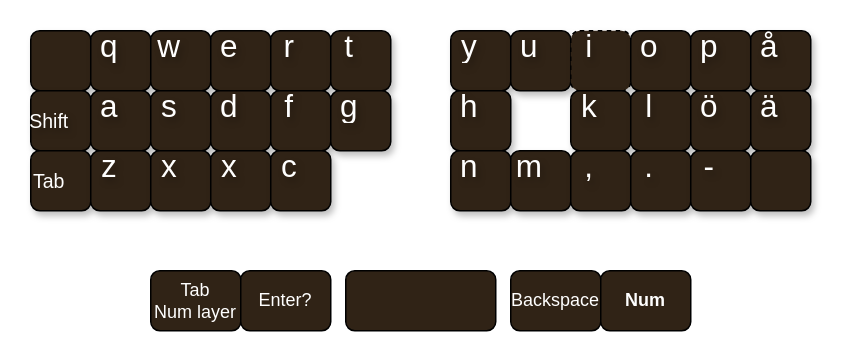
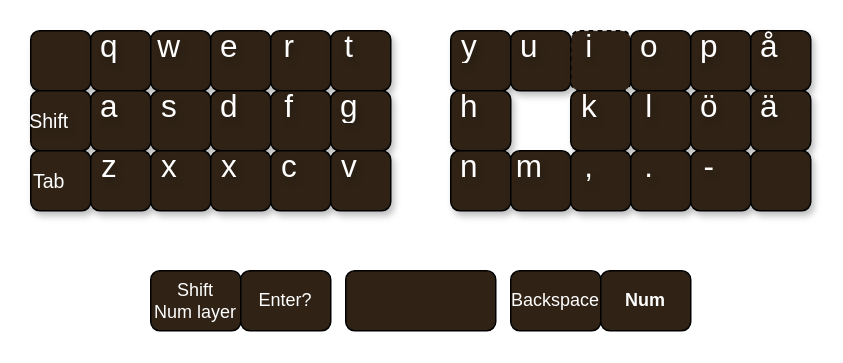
  <mxCell id="0" />
  <mxCell id="1" parent="0" />
  <mxCell id="2" value="" style="whiteSpace=wrap;html=1;aspect=fixed;fillColor=#302316;perimeterSpacing=0;rounded=1;shadow=1;textShadow=1;fontSize=21;labelPosition=center;verticalLabelPosition=middle;align=center;verticalAlign=middle;spacingLeft=-15;spacingTop=-20;spacing=0;fontColor=#FFFFFF;" parent="1" vertex="1"><mxGeometry x="20" y="20" width="40" height="40" as="geometry" /></mxCell>
  <mxCell id="3" value="&lt;font&gt;q&lt;/font&gt;" style="whiteSpace=wrap;html=1;aspect=fixed;fillColor=#302316;perimeterSpacing=0;rounded=1;shadow=1;textShadow=1;fontSize=21;labelPosition=center;verticalLabelPosition=middle;align=center;verticalAlign=middle;spacingLeft=-15;spacingTop=-20;spacing=0;fontColor=#FFFFFF;" parent="1" vertex="1"><mxGeometry x="60" y="20" width="40" height="40" as="geometry" /></mxCell>
  <mxCell id="4" value="&lt;font&gt;w&lt;/font&gt;" style="whiteSpace=wrap;html=1;aspect=fixed;fillColor=#302316;perimeterSpacing=0;rounded=1;shadow=1;textShadow=1;fontSize=21;labelPosition=center;verticalLabelPosition=middle;align=center;verticalAlign=middle;spacingLeft=-15;spacingTop=-20;spacing=0;fontColor=#FFFFFF;" parent="1" vertex="1"><mxGeometry x="100" y="20" width="40" height="40" as="geometry" /></mxCell>
  <mxCell id="5" value="e" style="whiteSpace=wrap;html=1;aspect=fixed;fillColor=#302316;perimeterSpacing=0;rounded=1;shadow=1;textShadow=1;fontSize=21;labelPosition=center;verticalLabelPosition=middle;align=center;verticalAlign=middle;spacingLeft=-15;spacingTop=-20;spacing=0;fontColor=#FFFFFF;" parent="1" vertex="1"><mxGeometry x="140" y="20" width="40" height="40" as="geometry" /></mxCell>
  <mxCell id="6" value="&lt;font&gt;r&lt;/font&gt;" style="whiteSpace=wrap;html=1;aspect=fixed;fillColor=#302316;perimeterSpacing=0;rounded=1;shadow=1;textShadow=1;fontSize=21;labelPosition=center;verticalLabelPosition=middle;align=center;verticalAlign=middle;spacingLeft=-15;spacingTop=-20;spacing=0;fontColor=#FFFFFF;" parent="1" vertex="1"><mxGeometry x="180" y="20" width="40" height="40" as="geometry" /></mxCell>
  <mxCell id="7" value="&lt;font&gt;t&lt;/font&gt;" style="whiteSpace=wrap;html=1;aspect=fixed;fillColor=#302316;perimeterSpacing=0;rounded=1;shadow=1;textShadow=1;fontSize=21;labelPosition=center;verticalLabelPosition=middle;align=center;verticalAlign=middle;spacingLeft=-15;spacingTop=-20;spacing=0;fontColor=#FFFFFF;" parent="1" vertex="1"><mxGeometry x="220" y="20" width="40" height="40" as="geometry" /></mxCell>
  <mxCell id="8" value="Shift" style="whiteSpace=wrap;html=1;aspect=fixed;fillColor=#302316;perimeterSpacing=0;rounded=1;shadow=1;textShadow=1;fontSize=13;labelPosition=center;verticalLabelPosition=middle;align=center;verticalAlign=middle;spacingLeft=-15;spacingTop=0;spacing=0;fontColor=#FFFFFF;" parent="1" vertex="1"><mxGeometry x="20" y="60" width="40" height="40" as="geometry" /></mxCell>
  <mxCell id="9" value="&lt;font&gt;a&lt;/font&gt;" style="whiteSpace=wrap;html=1;aspect=fixed;fillColor=#302316;perimeterSpacing=0;rounded=1;shadow=1;textShadow=1;fontSize=21;labelPosition=center;verticalLabelPosition=middle;align=center;verticalAlign=middle;spacingLeft=-15;spacingTop=-20;spacing=0;fontColor=#FFFFFF;" parent="1" vertex="1"><mxGeometry x="60" y="60" width="40" height="40" as="geometry" /></mxCell>
  <mxCell id="10" value="&lt;font&gt;s&lt;/font&gt;" style="whiteSpace=wrap;html=1;aspect=fixed;fillColor=#302316;perimeterSpacing=0;rounded=1;shadow=1;textShadow=1;fontSize=21;labelPosition=center;verticalLabelPosition=middle;align=center;verticalAlign=middle;spacingLeft=-15;spacingTop=-20;spacing=0;fontColor=#FFFFFF;" parent="1" vertex="1"><mxGeometry x="100" y="60" width="40" height="40" as="geometry" /></mxCell>
  <mxCell id="11" value="d" style="whiteSpace=wrap;html=1;aspect=fixed;fillColor=#302316;perimeterSpacing=0;rounded=1;shadow=1;textShadow=1;fontSize=21;labelPosition=center;verticalLabelPosition=middle;align=center;verticalAlign=middle;spacingLeft=-15;spacingTop=-20;spacing=0;fontColor=#FFFFFF;" parent="1" vertex="1"><mxGeometry x="140" y="60" width="40" height="40" as="geometry" /></mxCell>
  <mxCell id="12" value="f" style="whiteSpace=wrap;html=1;aspect=fixed;fillColor=#302316;perimeterSpacing=0;rounded=1;shadow=1;textShadow=1;fontSize=21;labelPosition=center;verticalLabelPosition=middle;align=center;verticalAlign=middle;spacingLeft=-15;spacingTop=-20;spacing=0;fontColor=#FFFFFF;" parent="1" vertex="1"><mxGeometry x="180" y="60" width="40" height="40" as="geometry" /></mxCell>
  <mxCell id="13" value="&lt;font&gt;g&lt;/font&gt;" style="whiteSpace=wrap;html=1;aspect=fixed;fillColor=#302316;perimeterSpacing=0;rounded=1;shadow=1;textShadow=1;fontSize=21;labelPosition=center;verticalLabelPosition=middle;align=center;verticalAlign=middle;spacingLeft=-15;spacingTop=-20;spacing=0;fontColor=#FFFFFF;" parent="1" vertex="1"><mxGeometry x="220" y="60" width="40" height="40" as="geometry" /></mxCell>
  <mxCell id="14" value="&lt;font style=&quot;font-size: 13px;&quot;&gt;Tab&lt;/font&gt;" style="whiteSpace=wrap;html=1;aspect=fixed;fillColor=#302316;perimeterSpacing=0;rounded=1;shadow=1;textShadow=0;fontSize=13;labelPosition=center;verticalLabelPosition=middle;align=center;verticalAlign=middle;spacingLeft=-15;spacingTop=0;spacing=0;fontColor=#FFFFFF;" parent="1" vertex="1"><mxGeometry x="20" y="100" width="40" height="40" as="geometry" /></mxCell>
  <mxCell id="15" value="&lt;font&gt;z&lt;/font&gt;" style="whiteSpace=wrap;html=1;aspect=fixed;fillColor=#302316;perimeterSpacing=0;rounded=1;shadow=1;textShadow=1;fontSize=21;labelPosition=center;verticalLabelPosition=middle;align=center;verticalAlign=middle;spacingLeft=-15;spacingTop=-20;spacing=0;fontColor=#FFFFFF;" parent="1" vertex="1"><mxGeometry x="60" y="100" width="40" height="40" as="geometry" /></mxCell>
  <mxCell id="16" value="&lt;font&gt;x&lt;/font&gt;" style="whiteSpace=wrap;html=1;aspect=fixed;fillColor=#302316;perimeterSpacing=0;rounded=1;shadow=1;textShadow=1;fontSize=21;labelPosition=center;verticalLabelPosition=middle;align=center;verticalAlign=middle;spacingLeft=-15;spacingTop=-20;spacing=0;fontColor=#FFFFFF;" parent="1" vertex="1"><mxGeometry x="100" y="100" width="40" height="40" as="geometry" /></mxCell>
  <mxCell id="17" value="&lt;font&gt;x&lt;/font&gt;" style="whiteSpace=wrap;html=1;aspect=fixed;fillColor=#302316;perimeterSpacing=0;rounded=1;shadow=1;textShadow=1;fontSize=21;labelPosition=center;verticalLabelPosition=middle;align=center;verticalAlign=middle;spacingLeft=-15;spacingTop=-20;spacing=0;fontColor=#FFFFFF;" parent="1" vertex="1"><mxGeometry x="140" y="100" width="40" height="40" as="geometry" /></mxCell>
  <mxCell id="18" value="c" style="whiteSpace=wrap;html=1;aspect=fixed;fillColor=#302316;perimeterSpacing=0;rounded=1;shadow=1;textShadow=1;fontSize=21;labelPosition=center;verticalLabelPosition=middle;align=center;verticalAlign=middle;spacingLeft=-15;spacingTop=-20;spacing=0;fontColor=#FFFFFF;" parent="1" vertex="1"><mxGeometry x="180" y="100" width="40" height="40" as="geometry" /></mxCell>
+ <mxCell id="19" value="&lt;font&gt;v&lt;/font&gt;" style="whiteSpace=wrap;html=1;aspect=fixed;fillColor=#302316;perimeterSpacing=0;rounded=1;shadow=1;textShadow=1;fontSize=21;labelPosition=center;verticalLabelPosition=middle;align=center;verticalAlign=middle;spacingLeft=-15;spacingTop=-20;spacing=0;fontColor=#FFFFFF;" parent="1" vertex="1"><mxGeometry x="220" y="100" width="40" height="40" as="geometry" /></mxCell>
  <mxCell id="20" value="&lt;font&gt;y&lt;/font&gt;" style="whiteSpace=wrap;html=1;aspect=fixed;fillColor=#302316;perimeterSpacing=0;rounded=1;shadow=1;textShadow=1;fontSize=21;labelPosition=center;verticalLabelPosition=middle;align=center;verticalAlign=middle;spacingLeft=-15;spacingTop=-20;spacing=0;fontColor=#FFFFFF;" parent="1" vertex="1"><mxGeometry x="300" y="20" width="40" height="40" as="geometry" /></mxCell>
  <mxCell id="21" value="&lt;font&gt;u&lt;/font&gt;" style="whiteSpace=wrap;html=1;aspect=fixed;fillColor=#302316;perimeterSpacing=0;rounded=1;shadow=1;textShadow=1;fontSize=21;labelPosition=center;verticalLabelPosition=middle;align=center;verticalAlign=middle;spacingLeft=-15;spacingTop=-20;spacing=0;fontColor=#FFFFFF;" parent="1" vertex="1"><mxGeometry x="340" y="20" width="40" height="40" as="geometry" /></mxCell>
  <mxCell id="22" value="&lt;font&gt;i&lt;/font&gt;" style="whiteSpace=wrap;html=1;aspect=fixed;fillColor=#302316;perimeterSpacing=0;rounded=1;shadow=1;textShadow=1;fontSize=21;labelPosition=center;verticalLabelPosition=middle;align=center;verticalAlign=middle;spacingLeft=-15;spacingTop=-20;spacing=0;fontColor=#FFFFFF;dashed=1;" parent="1" vertex="1"><mxGeometry x="380" y="20" width="40" height="40" as="geometry" /></mxCell>
  <mxCell id="23" value="o" style="whiteSpace=wrap;html=1;aspect=fixed;fillColor=#302316;perimeterSpacing=0;rounded=1;shadow=1;textShadow=1;fontSize=21;labelPosition=center;verticalLabelPosition=middle;align=center;verticalAlign=middle;spacingLeft=-15;spacingTop=-20;spacing=0;fontColor=#FFFFFF;" parent="1" vertex="1"><mxGeometry x="420" y="20" width="40" height="40" as="geometry" /></mxCell>
  <mxCell id="24" value="&lt;font&gt;p&lt;/font&gt;" style="whiteSpace=wrap;html=1;aspect=fixed;fillColor=#302316;perimeterSpacing=0;rounded=1;shadow=1;textShadow=1;fontSize=21;labelPosition=center;verticalLabelPosition=middle;align=center;verticalAlign=middle;spacingLeft=-15;spacingTop=-20;spacing=0;fontColor=#FFFFFF;" parent="1" vertex="1"><mxGeometry x="460" y="20" width="40" height="40" as="geometry" /></mxCell>
  <mxCell id="25" value="å" style="whiteSpace=wrap;html=1;aspect=fixed;fillColor=#302316;perimeterSpacing=0;rounded=1;shadow=1;textShadow=1;fontSize=21;labelPosition=center;verticalLabelPosition=middle;align=center;verticalAlign=middle;spacingLeft=-15;spacingTop=-20;spacing=0;fontColor=#FFFFFF;" parent="1" vertex="1"><mxGeometry x="500" y="20" width="40" height="40" as="geometry" /></mxCell>
  <mxCell id="26" value="&lt;font&gt;h&lt;/font&gt;" style="whiteSpace=wrap;html=1;aspect=fixed;fillColor=#302316;perimeterSpacing=0;rounded=1;shadow=1;textShadow=1;fontSize=21;labelPosition=center;verticalLabelPosition=middle;align=center;verticalAlign=middle;spacingLeft=-15;spacingTop=-20;spacing=0;fontColor=#FFFFFF;" parent="1" vertex="1"><mxGeometry x="300" y="60" width="40" height="40" as="geometry" /></mxCell>
  <mxCell id="27" value="&lt;font&gt;k&lt;/font&gt;" style="whiteSpace=wrap;html=1;aspect=fixed;fillColor=#302316;perimeterSpacing=0;rounded=1;shadow=1;textShadow=1;fontSize=21;labelPosition=center;verticalLabelPosition=middle;align=center;verticalAlign=middle;spacingLeft=-15;spacingTop=-20;spacing=0;fontColor=#FFFFFF;" parent="1" vertex="1"><mxGeometry x="380" y="60" width="40" height="40" as="geometry" /></mxCell>
  <mxCell id="28" value="&lt;font&gt;l&lt;/font&gt;" style="whiteSpace=wrap;html=1;aspect=fixed;fillColor=#302316;perimeterSpacing=0;rounded=1;shadow=1;textShadow=1;fontSize=21;labelPosition=center;verticalLabelPosition=middle;align=center;verticalAlign=middle;spacingLeft=-15;spacingTop=-20;spacing=0;fontColor=#FFFFFF;" parent="1" vertex="1"><mxGeometry x="420" y="60" width="40" height="40" as="geometry" /></mxCell>
  <mxCell id="29" value="&lt;font&gt;ö&lt;/font&gt;" style="whiteSpace=wrap;html=1;aspect=fixed;fillColor=#302316;perimeterSpacing=0;rounded=1;shadow=1;textShadow=1;fontSize=21;labelPosition=center;verticalLabelPosition=middle;align=center;verticalAlign=middle;spacingLeft=-15;spacingTop=-20;spacing=0;fontColor=#FFFFFF;" parent="1" vertex="1"><mxGeometry x="460" y="60" width="40" height="40" as="geometry" /></mxCell>
  <mxCell id="30" value="ä" style="whiteSpace=wrap;html=1;aspect=fixed;fillColor=#302316;perimeterSpacing=0;rounded=1;shadow=1;textShadow=1;fontSize=21;labelPosition=center;verticalLabelPosition=middle;align=center;verticalAlign=middle;spacingLeft=-15;spacingTop=-20;spacing=0;fontColor=#FFFFFF;" parent="1" vertex="1"><mxGeometry x="500" y="60" width="40" height="40" as="geometry" /></mxCell>
  <mxCell id="31" value="&lt;font&gt;n&lt;/font&gt;" style="whiteSpace=wrap;html=1;aspect=fixed;fillColor=#302316;perimeterSpacing=0;rounded=1;shadow=1;textShadow=1;fontSize=21;labelPosition=center;verticalLabelPosition=middle;align=center;verticalAlign=middle;spacingLeft=-15;spacingTop=-20;spacing=0;fontColor=#FFFFFF;" parent="1" vertex="1"><mxGeometry x="300" y="100" width="40" height="40" as="geometry" /></mxCell>
  <mxCell id="32" value="&lt;font&gt;m&lt;/font&gt;" style="whiteSpace=wrap;html=1;aspect=fixed;fillColor=#302316;perimeterSpacing=0;rounded=1;shadow=1;textShadow=1;fontSize=21;labelPosition=center;verticalLabelPosition=middle;align=center;verticalAlign=middle;spacingLeft=-15;spacingTop=-20;spacing=0;fontColor=#FFFFFF;" parent="1" vertex="1"><mxGeometry x="340" y="100" width="40" height="40" as="geometry" /></mxCell>
  <mxCell id="33" value="&lt;font&gt;,&lt;/font&gt;" style="whiteSpace=wrap;html=1;aspect=fixed;fillColor=#302316;perimeterSpacing=0;rounded=1;shadow=1;textShadow=1;fontSize=21;labelPosition=center;verticalLabelPosition=middle;align=center;verticalAlign=middle;spacingLeft=-15;spacingTop=-20;spacing=0;fontColor=#FFFFFF;" parent="1" vertex="1"><mxGeometry x="380" y="100" width="40" height="40" as="geometry" /></mxCell>
  <mxCell id="34" value="&lt;font&gt;.&lt;/font&gt;" style="whiteSpace=wrap;html=1;aspect=fixed;fillColor=#302316;perimeterSpacing=0;rounded=1;shadow=1;textShadow=1;fontSize=21;labelPosition=center;verticalLabelPosition=middle;align=center;verticalAlign=middle;spacingLeft=-15;spacingTop=-20;spacing=0;fontColor=#FFFFFF;" parent="1" vertex="1"><mxGeometry x="420" y="100" width="40" height="40" as="geometry" /></mxCell>
  <mxCell id="35" value="&lt;font&gt;-&lt;/font&gt;" style="whiteSpace=wrap;html=1;aspect=fixed;fillColor=#302316;perimeterSpacing=0;rounded=1;shadow=1;textShadow=1;fontSize=21;labelPosition=center;verticalLabelPosition=middle;align=center;verticalAlign=middle;spacingLeft=-15;spacingTop=-20;spacing=0;fontColor=#FFFFFF;" parent="1" vertex="1"><mxGeometry x="460" y="100" width="40" height="40" as="geometry" /></mxCell>
  <mxCell id="36" value="" style="whiteSpace=wrap;html=1;aspect=fixed;fillColor=#302316;perimeterSpacing=0;rounded=1;shadow=1;textShadow=1;fontSize=21;labelPosition=center;verticalLabelPosition=middle;align=center;verticalAlign=middle;spacingLeft=-15;spacingTop=-20;spacing=0;fontColor=#FFFFFF;" parent="1" vertex="1"><mxGeometry x="500" y="100" width="40" height="40" as="geometry" /></mxCell>
- <mxCell id="37" value="&lt;div&gt;Tab&lt;br&gt;Num layer&lt;br&gt;&lt;/div&gt;" style="rounded=1;whiteSpace=wrap;html=1;fillColor=#302316;fontColor=#FFFFFF;" parent="1" vertex="1"><mxGeometry x="100" y="180" width="60" height="40" as="geometry" /></mxCell>
+ <mxCell id="37" value="&lt;div&gt;Shift&lt;br&gt;Num layer&lt;br&gt;&lt;/div&gt;" style="rounded=1;whiteSpace=wrap;html=1;fillColor=#302316;fontColor=#FFFFFF;" parent="1" vertex="1"><mxGeometry x="100" y="180" width="60" height="40" as="geometry" /></mxCell>
  <mxCell id="38" value="Enter?" style="rounded=1;whiteSpace=wrap;html=1;fillColor=#302316;fontColor=#FFFFFF;" parent="1" vertex="1"><mxGeometry x="160" y="180" width="60" height="40" as="geometry" /></mxCell>
  <mxCell id="39" value="Backspace" style="rounded=1;whiteSpace=wrap;html=1;fillColor=#302316;fontColor=#FFFFFF;" parent="1" vertex="1"><mxGeometry x="340" y="180" width="60" height="40" as="geometry" /></mxCell>
  <mxCell id="40" value="Num" style="rounded=1;whiteSpace=wrap;html=1;fillColor=#302316;fontStyle=1;fontColor=#FFFFFF;" parent="1" vertex="1"><mxGeometry x="400" y="180" width="60" height="40" as="geometry" /></mxCell>
  <mxCell id="41" value="" style="rounded=1;whiteSpace=wrap;html=1;fillColor=#302316;fontColor=#FFFFFF;" parent="1" vertex="1"><mxGeometry x="230" y="180" width="100" height="40" as="geometry" /></mxCell>
